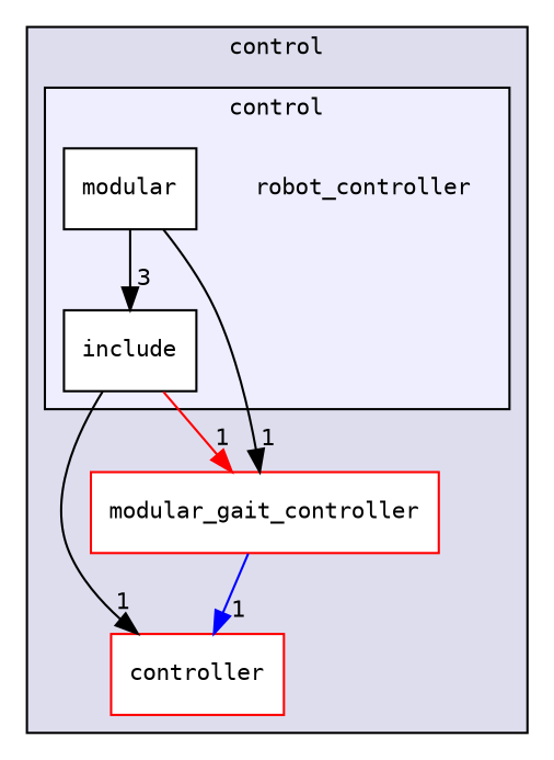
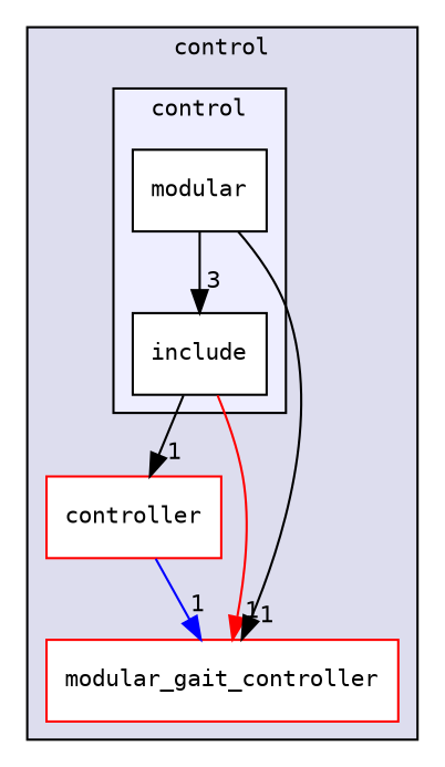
  digraph {
    compound=true
    fontname="DejaVu Sans Mono"
    node [fontname="DejaVu Sans Mono" fontsize=10 shape=box fillcolor=white style=filled]
    edge [color=black fontname="DejaVu Sans Mono" headlabel=1 labeldistance=1.5 labelfontname=Helvetica labelfontsize=10]
-   n1 [label=robot_controller shape=plaintext fillcolor="" style=""]
    n2 [color=black label=include]
    n3 [label=modular]
    n4 [color=red label=controller]
    n5 [color=red label=modular_gait_controller]
    subgraph cluster_1 {
      bgcolor="#ddddee"
      fontsize=10
      label=control
      pencolor=black
      n4
      n5
      subgraph cluster_2 {
        bgcolor="#eeeeff"
        fontsize=10
        label=control
        pencolor=black
-       n1
        n2
        n3
      }
    }
    n2 -> n4
    n2 -> n5 [color=red]
    n3 -> n2 [headlabel=3]
    n3 -> n5
-   n5 -> n4 [color=blue]
+   n4 -> n5 [color=blue]
  }
